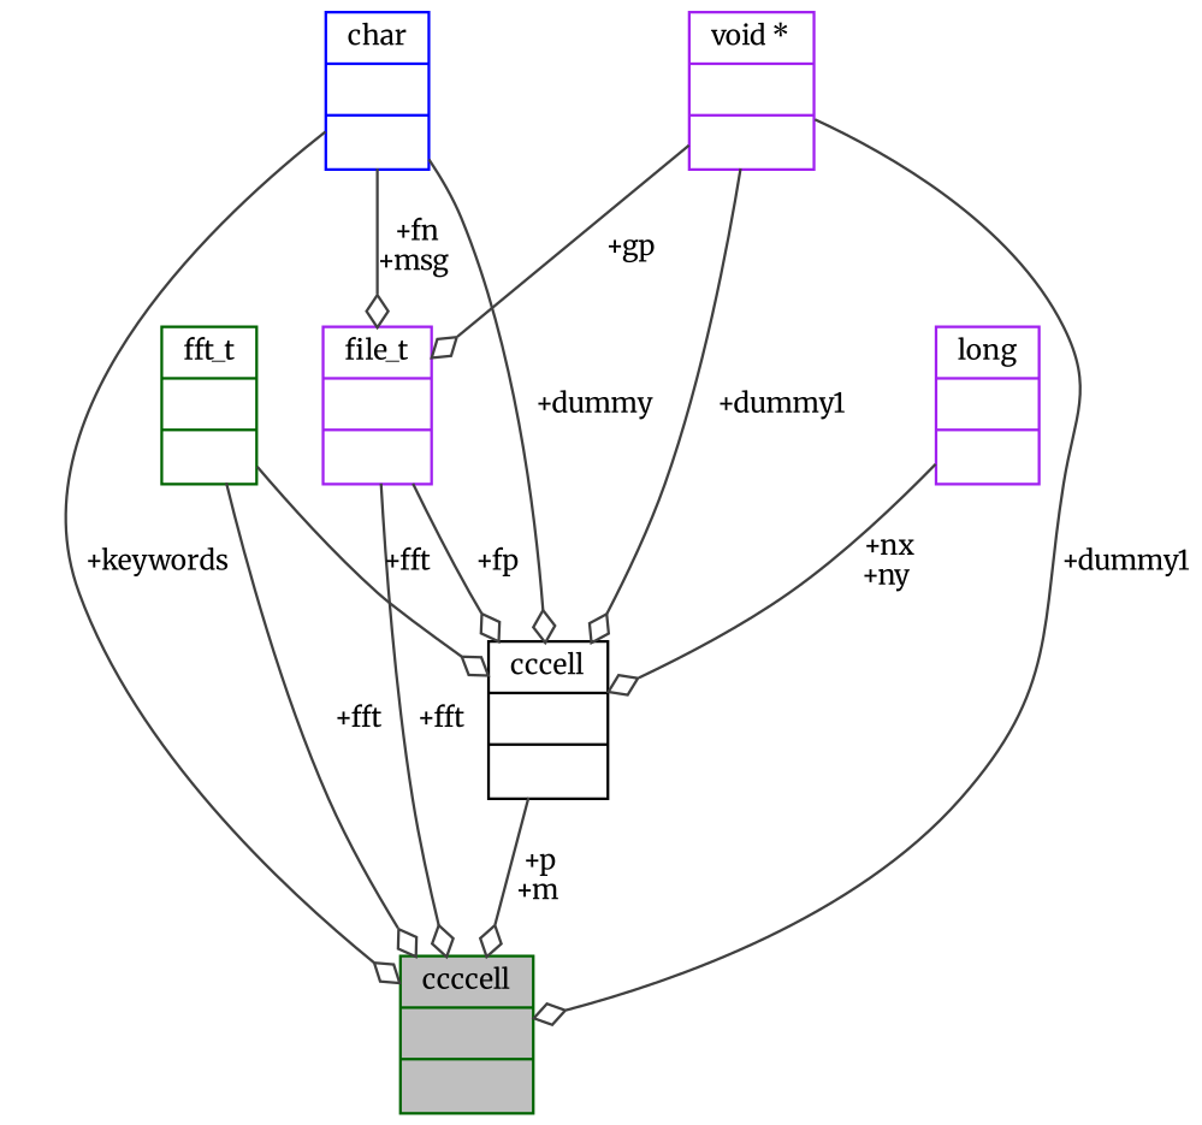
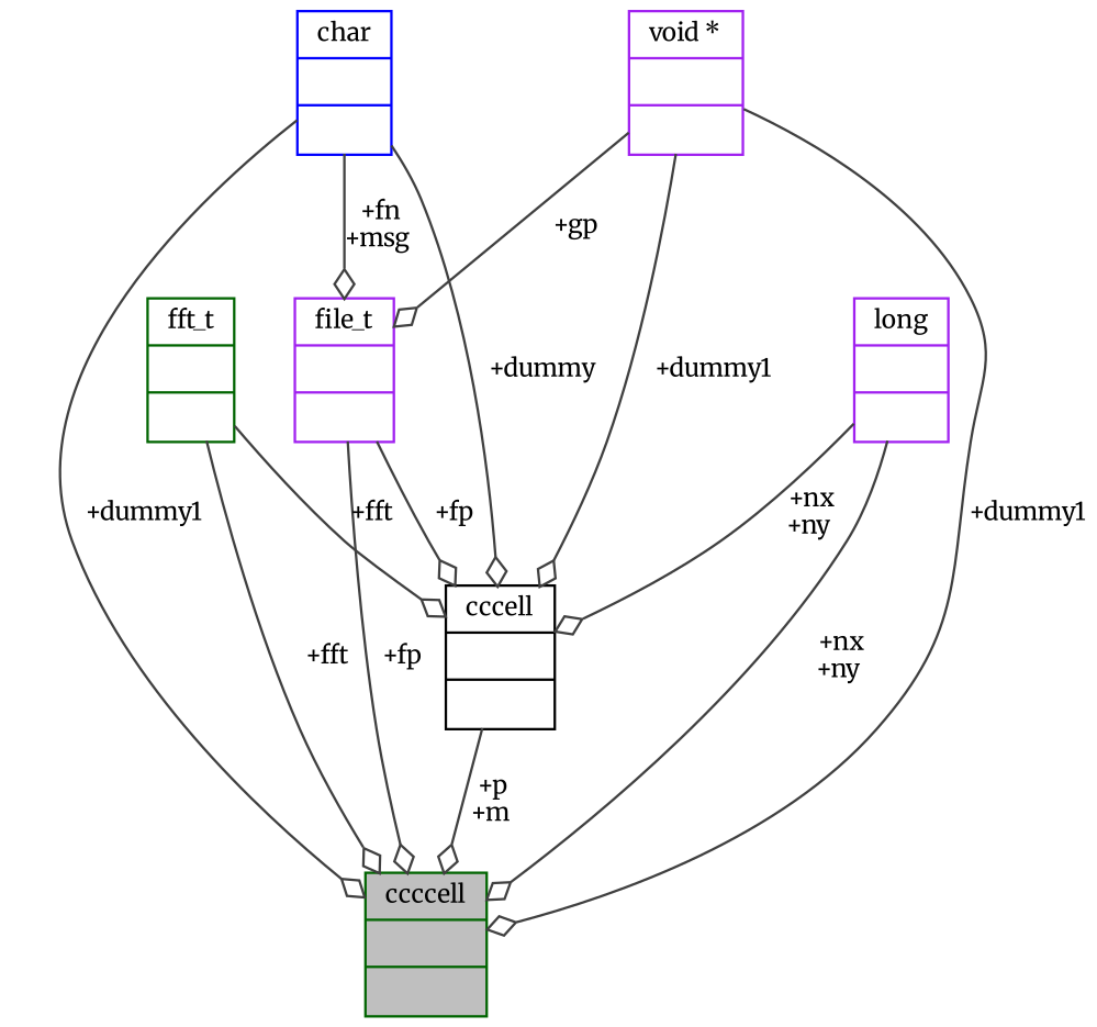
  digraph {
    fontname=Merriweather
    node [color=purple fontname=Merriweather fontsize=10 shape=record]
    edge [arrowhead=odiamond color=grey25 fontname=Merriweather fontsize=10 labelfontname=Helvetica labelfontsize=10 style=solid]
    n1 [color=darkgreen fillcolor=grey75 fontcolor=black height=0.2 label="{ccccell\n||}" style=filled width=0.4]
    n2 [height=0.2 label="{file_t\n||}" width=0.4]
    n3 [color=black height=0.2 label="{cccell\n||}" width=0.4]
    n4 [color=blue height=0.2 label="{char\n||}" width=0.4]
    n5 [height=0.2 label="{void *\n||}" width=0.4]
    n6 [color=darkgreen height=0.2 label="{fft_t\n||}" width=0.4]
    n7 [height=0.2 label="{long\n||}" width=0.4]
-   n2 -> n1 [label=" +fft"]
+   n2 -> n1 [label=" +fp"]
    n2 -> n3 [label=" +fp"]
    n3 -> n1 [label=" +p\n+m"]
-   n4 -> n1 [label=" +keywords"]
+   n4 -> n1 [label=" +dummy1"]
    n4 -> n2 [label=" +fn\n+msg"]
    n4 -> n3 [label=" +dummy"]
    n5 -> n1 [label=" +dummy1"]
    n5 -> n2 [label=" +gp"]
    n5 -> n3 [label=" +dummy1"]
    n6 -> n1 [label=" +fft"]
    n6 -> n3 [label=" +fft"]
+   n7 -> n1 [label=" +nx\n+ny"]
    n7 -> n3 [label=" +nx\n+ny"]
  }
